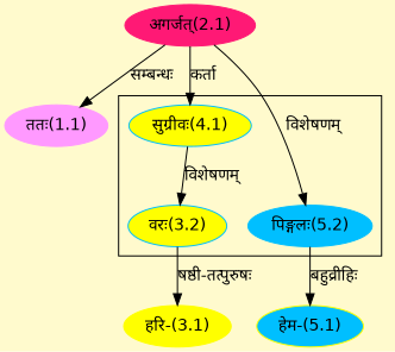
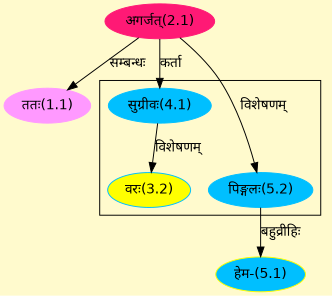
  digraph {
    bgcolor=lemonchiffon1
    compound=true
    fontname="DejaVu Sans"
    rankdir=BT
    node [color="#00BFFF" fontname="DejaVu Sans" style=filled]
    edge [dir=back fontname="DejaVu Sans"]
    n1 [fillcolor="#FFFF00" label="वरः(3.2)"]
-   n2 [label="सुग्रीवः(4.1)" fillcolor="#FFFF00"]
+   n2 [label="सुग्रीवः(4.1)"]
    n3 [label="पिङ्गलः(5.2)"]
    n4 [color="#FF1975" label="अगर्जत्(2.1)"]
    n5 [color="#FF99FF" label="ततः(1.1)"]
-   n6 [color="#FFFF00" label="हरि-(3.1)"]
    n7 [color="#FFFF00" fillcolor="#00BFFF" label="हेम-(5.1)"]
    subgraph cluster_1 {
      n1
      n2
      n3
    }
    n1 -> n2 [label="विशेषणम्"]
    n2 -> n4 [label="कर्ता"]
    n3 -> n4 [label="विशेषणम्"]
    n5 -> n4 [label="सम्बन्धः"]
-   n6 -> n1 [label="षष्ठी-तत्पुरुषः"]
    n7 -> n3 [label="बहुव्रीहिः"]
  }
